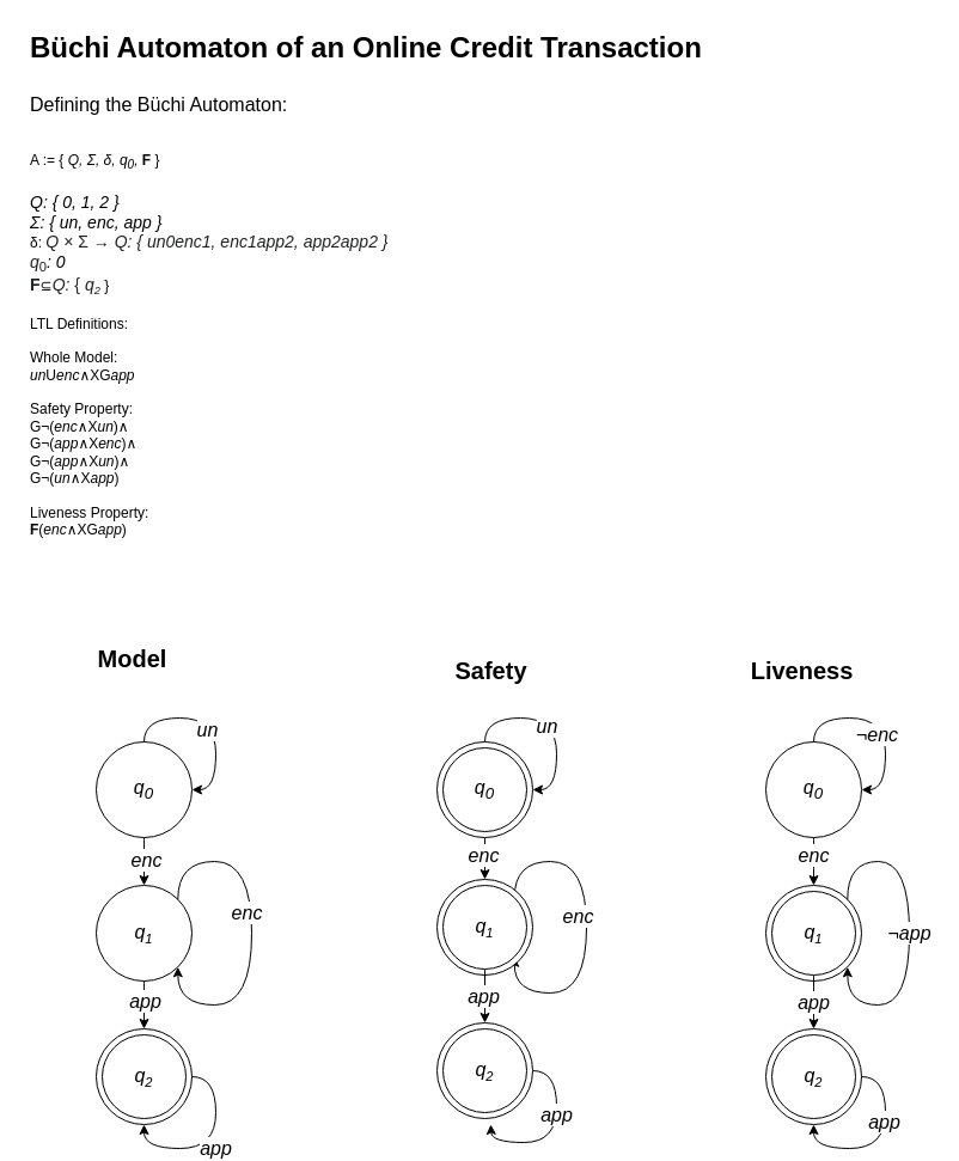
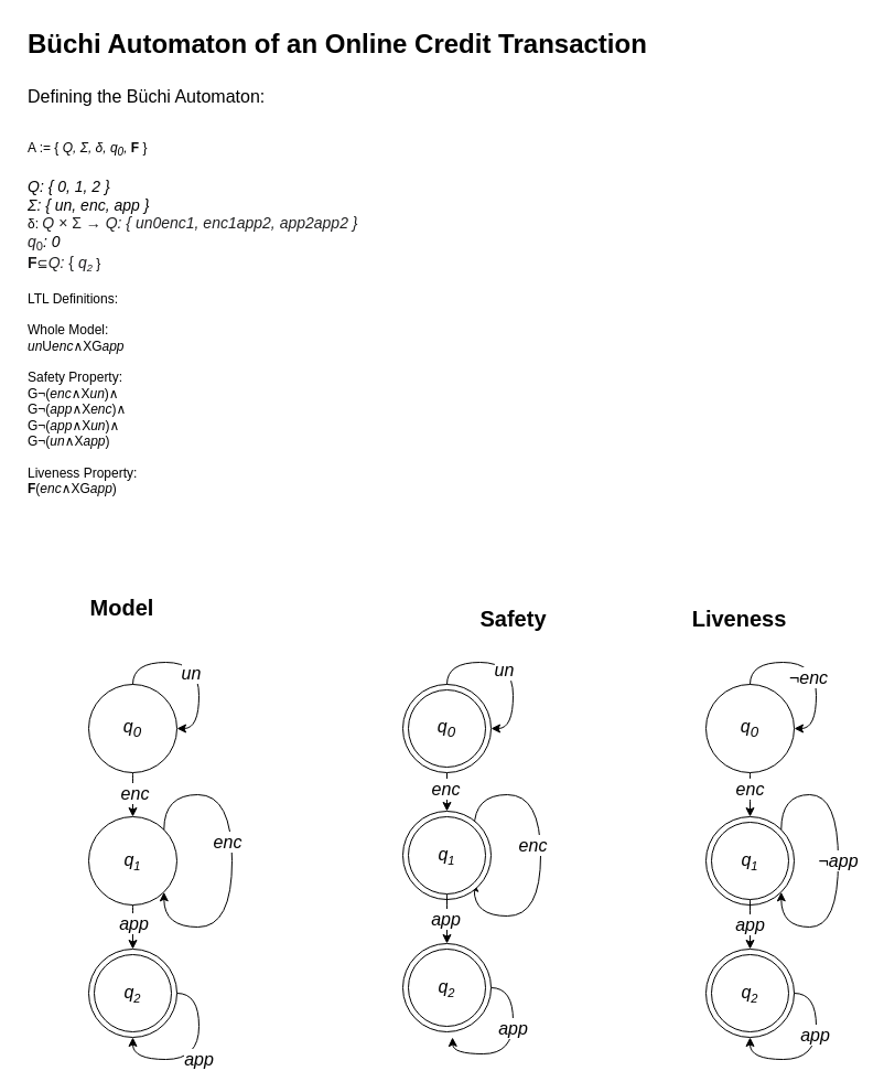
  <mxCell id="0" />
  <mxCell id="1" parent="0" />
  <mxCell id="2" value="&lt;h1&gt;&lt;span style=&quot;background-color: initial;&quot;&gt;Büchi Automaton of an Online Credit Transaction&lt;/span&gt;&lt;/h1&gt;&lt;h1&gt;&lt;span style=&quot;background-color: initial;&quot;&gt;&lt;span style=&quot;font-weight: normal;&quot;&gt;&lt;font style=&quot;font-size: 16px;&quot;&gt;Defining the Büchi Automaton:&lt;/font&gt;&lt;/span&gt;&lt;/span&gt;&lt;/h1&gt;&lt;h1&gt;&lt;span style=&quot;background-color: initial; font-size: 12px;&quot;&gt;&lt;span style=&quot;font-weight: normal;&quot;&gt;A := { &lt;/span&gt;&lt;i style=&quot;font-weight: normal;&quot;&gt;Q, Σ, δ, q&lt;sub&gt;0&lt;/sub&gt;, &lt;/i&gt;F &lt;span style=&quot;font-weight: normal;&quot;&gt;}&lt;/span&gt;&lt;/span&gt;&lt;br&gt;&lt;/h1&gt;&lt;div style=&quot;font-size: 14px;&quot;&gt;&lt;i style=&quot;&quot;&gt;&lt;font style=&quot;font-size: 14px;&quot;&gt;Q: { 0, 1, 2 }&lt;/font&gt;&lt;/i&gt;&lt;/div&gt;&lt;div style=&quot;font-size: 14px;&quot;&gt;&lt;i style=&quot;&quot;&gt;&lt;font style=&quot;font-size: 14px;&quot;&gt;Σ: { un, enc, app }&lt;/font&gt;&lt;/i&gt;&lt;/div&gt;δ:&amp;nbsp;&lt;i style=&quot;color: rgb(32, 33, 34); font-family: sans-serif; font-size: 14px; background-color: rgb(255, 255, 255);&quot;&gt;Q&lt;/i&gt;&lt;span style=&quot;color: rgb(32, 33, 34); font-family: sans-serif; font-size: 14px; background-color: rgb(255, 255, 255);&quot;&gt;&amp;nbsp;×&amp;nbsp;Σ&amp;nbsp;→&amp;nbsp;&lt;/span&gt;&lt;i style=&quot;color: rgb(32, 33, 34); font-family: sans-serif; font-size: 14px; background-color: rgb(255, 255, 255);&quot;&gt;Q: { un0enc1, enc1app2, app2app2 }&lt;br&gt;&lt;/i&gt;&lt;i style=&quot;color: rgb(32, 33, 34); font-family: sans-serif; font-size: 14px; background-color: rgb(255, 255, 255);&quot;&gt;q&lt;/i&gt;&lt;sub style=&quot;line-height: 1; font-size: 11.2px; color: rgb(32, 33, 34); font-family: sans-serif; background-color: rgb(255, 255, 255);&quot;&gt;0&lt;/sub&gt;&lt;i style=&quot;border-color: var(--border-color); font-size: 14px;&quot;&gt;: 0&lt;br&gt;&lt;/i&gt;&lt;b style=&quot;color: rgb(32, 33, 34); font-family: sans-serif; font-size: 14px; background-color: rgb(255, 255, 255);&quot;&gt;F&lt;/b&gt;⊆&lt;i style=&quot;color: rgb(32, 33, 34); font-family: sans-serif; font-size: 14px; background-color: rgb(255, 255, 255);&quot;&gt;Q: &lt;/i&gt;&lt;span style=&quot;color: rgb(32, 33, 34); font-family: sans-serif; font-size: 14px; background-color: rgb(255, 255, 255);&quot;&gt;{&amp;nbsp;&lt;/span&gt;&lt;i style=&quot;border-color: var(--border-color); color: rgb(32, 33, 34); font-family: sans-serif; font-size: 14px; background-color: rgb(255, 255, 255);&quot;&gt;q&lt;/i&gt;&lt;i style=&quot;border-color: var(--border-color); color: rgb(32, 33, 34); font-family: sans-serif; background-color: rgb(255, 255, 255); font-size: 11.2px;&quot;&gt;&lt;sub&gt;2&lt;/sub&gt;&lt;/i&gt;&amp;nbsp;}&lt;br&gt;&lt;br&gt;LTL Definitions:&lt;br&gt;&lt;br&gt;Whole Model:&lt;br&gt;&lt;i&gt;un&lt;/i&gt;U&lt;i&gt;enc&lt;/i&gt;∧XG&lt;i&gt;app&lt;/i&gt;&lt;br&gt;&lt;br&gt;Safety Property:&lt;br&gt;G¬(&lt;i&gt;enc&lt;/i&gt;∧X&lt;i&gt;un&lt;/i&gt;)∧&lt;br&gt;G¬(&lt;i&gt;app&lt;/i&gt;∧X&lt;i&gt;enc&lt;/i&gt;)∧&lt;br&gt;G¬(&lt;i&gt;app&lt;/i&gt;∧X&lt;i&gt;un&lt;/i&gt;)∧&lt;br&gt;G¬(&lt;i&gt;un&lt;/i&gt;∧X&lt;i&gt;app&lt;/i&gt;)&lt;br&gt;&lt;br&gt;Liveness Property:&lt;br&gt;&lt;b&gt;F&lt;/b&gt;(&lt;i&gt;enc&lt;/i&gt;∧XG&lt;i&gt;app&lt;/i&gt;)&lt;br&gt;&lt;i style=&quot;color: rgb(32, 33, 34); font-family: sans-serif; font-size: 14px; background-color: rgb(255, 255, 255);&quot;&gt;&lt;br&gt;&lt;/i&gt;" style="text;html=1;strokeColor=none;fillColor=none;spacing=5;spacingTop=-20;whiteSpace=wrap;overflow=hidden;rounded=0;" parent="1" vertex="1"><mxGeometry x="20" y="20" width="760" height="440" as="geometry" /></mxCell>
  <mxCell id="3" value="" style="ellipse;whiteSpace=wrap;html=1;aspect=fixed;fontSize=16;" parent="1" vertex="1"><mxGeometry x="640" y="860" width="80" height="80" as="geometry" /></mxCell>
  <mxCell id="4" value="" style="ellipse;whiteSpace=wrap;html=1;aspect=fixed;fontSize=16;" parent="1" vertex="1"><mxGeometry x="645" y="865" width="70" height="70" as="geometry" /></mxCell>
  <mxCell id="5" value="" style="ellipse;whiteSpace=wrap;html=1;aspect=fixed;fontSize=16;" parent="1" vertex="1"><mxGeometry x="640" y="740" width="80" height="80" as="geometry" /></mxCell>
  <mxCell id="6" value="&lt;i&gt;app&lt;/i&gt;" style="edgeStyle=orthogonalEdgeStyle;curved=1;rounded=0;orthogonalLoop=1;jettySize=auto;html=1;entryX=0.5;entryY=0;entryDx=0;entryDy=0;fontSize=16;" parent="1" source="7" target="3" edge="1"><mxGeometry relative="1" as="geometry" /></mxCell>
  <mxCell id="7" value="" style="ellipse;whiteSpace=wrap;html=1;aspect=fixed;fontSize=16;" parent="1" vertex="1"><mxGeometry x="645" y="745" width="70" height="70" as="geometry" /></mxCell>
  <mxCell id="8" style="edgeStyle=orthogonalEdgeStyle;curved=1;rounded=0;orthogonalLoop=1;jettySize=auto;html=1;exitX=0.5;exitY=1;exitDx=0;exitDy=0;entryX=0.5;entryY=0;entryDx=0;entryDy=0;fontSize=16;" parent="1" source="10" target="5" edge="1"><mxGeometry relative="1" as="geometry" /></mxCell>
  <mxCell id="9" value="&lt;i&gt;enc&lt;/i&gt;" style="edgeLabel;html=1;align=center;verticalAlign=middle;resizable=0;points=[];fontSize=16;" parent="8" vertex="1" connectable="0"><mxGeometry x="-0.3" y="-1" relative="1" as="geometry"><mxPoint as="offset" /></mxGeometry></mxCell>
  <mxCell id="10" value="" style="ellipse;whiteSpace=wrap;html=1;aspect=fixed;fontSize=16;" parent="1" vertex="1"><mxGeometry x="640" y="620" width="80" height="80" as="geometry" /></mxCell>
  <mxCell id="11" value="" style="ellipse;whiteSpace=wrap;html=1;aspect=fixed;fontSize=16;" parent="1" vertex="1"><mxGeometry x="80" y="860" width="80" height="80" as="geometry" /></mxCell>
  <mxCell id="12" value="" style="ellipse;whiteSpace=wrap;html=1;aspect=fixed;fontSize=16;" parent="1" vertex="1"><mxGeometry x="85" y="865" width="70" height="70" as="geometry" /></mxCell>
  <mxCell id="13" style="edgeStyle=orthogonalEdgeStyle;curved=1;rounded=0;orthogonalLoop=1;jettySize=auto;html=1;exitX=0.5;exitY=1;exitDx=0;exitDy=0;entryX=0.5;entryY=0;entryDx=0;entryDy=0;fontSize=16;" parent="1" source="15" target="11" edge="1"><mxGeometry relative="1" as="geometry" /></mxCell>
  <mxCell id="14" value="&lt;i&gt;app&lt;/i&gt;" style="edgeLabel;html=1;align=center;verticalAlign=middle;resizable=0;points=[];fontSize=16;" parent="13" vertex="1" connectable="0"><mxGeometry x="-0.2" relative="1" as="geometry"><mxPoint as="offset" /></mxGeometry></mxCell>
  <mxCell id="15" value="" style="ellipse;whiteSpace=wrap;html=1;aspect=fixed;fontSize=16;" parent="1" vertex="1"><mxGeometry x="80" y="740" width="80" height="80" as="geometry" /></mxCell>
  <mxCell id="16" style="edgeStyle=orthogonalEdgeStyle;curved=1;rounded=0;orthogonalLoop=1;jettySize=auto;html=1;exitX=0.5;exitY=1;exitDx=0;exitDy=0;entryX=0.5;entryY=0;entryDx=0;entryDy=0;fontSize=16;" parent="1" source="18" target="15" edge="1"><mxGeometry relative="1" as="geometry" /></mxCell>
  <mxCell id="17" value="&lt;i&gt;enc&lt;/i&gt;" style="edgeLabel;html=1;align=center;verticalAlign=middle;resizable=0;points=[];fontSize=16;" parent="16" vertex="1" connectable="0"><mxGeometry x="-0.1" y="1" relative="1" as="geometry"><mxPoint as="offset" /></mxGeometry></mxCell>
  <mxCell id="18" value="" style="ellipse;whiteSpace=wrap;html=1;aspect=fixed;fontSize=16;" parent="1" vertex="1"><mxGeometry x="80" y="620" width="80" height="80" as="geometry" /></mxCell>
  <mxCell id="19" style="edgeStyle=orthogonalEdgeStyle;curved=1;rounded=0;orthogonalLoop=1;jettySize=auto;html=1;exitX=1;exitY=0.5;exitDx=0;exitDy=0;fontSize=16;" parent="1" source="21" edge="1"><mxGeometry relative="1" as="geometry"><mxPoint x="410" y="940" as="targetPoint" /></mxGeometry></mxCell>
  <mxCell id="20" value="&lt;i&gt;app&lt;/i&gt;" style="edgeLabel;html=1;align=center;verticalAlign=middle;resizable=0;points=[];fontSize=16;" parent="19" vertex="1" connectable="0"><mxGeometry x="-0.253" y="-1" relative="1" as="geometry"><mxPoint as="offset" /></mxGeometry></mxCell>
  <mxCell id="21" value="" style="ellipse;whiteSpace=wrap;html=1;aspect=fixed;fontSize=16;" parent="1" vertex="1"><mxGeometry x="365" y="855" width="80" height="80" as="geometry" /></mxCell>
  <mxCell id="22" value="" style="ellipse;whiteSpace=wrap;html=1;aspect=fixed;fontSize=16;" parent="1" vertex="1"><mxGeometry x="370" y="860" width="70" height="70" as="geometry" /></mxCell>
  <mxCell id="23" style="edgeStyle=orthogonalEdgeStyle;curved=1;rounded=0;orthogonalLoop=1;jettySize=auto;html=1;exitX=1;exitY=0;exitDx=0;exitDy=0;fontSize=16;entryX=1;entryY=1;entryDx=0;entryDy=0;" parent="1" source="28" target="28" edge="1"><mxGeometry relative="1" as="geometry"><mxPoint x="450" y="770" as="targetPoint" /><Array as="points"><mxPoint x="430" y="720" /><mxPoint x="490" y="720" /><mxPoint x="490" y="830" /><mxPoint x="430" y="830" /></Array></mxGeometry></mxCell>
  <mxCell id="24" value="&lt;i&gt;enc&lt;/i&gt;" style="edgeLabel;html=1;align=center;verticalAlign=middle;resizable=0;points=[];fontSize=16;" parent="23" vertex="1" connectable="0"><mxGeometry x="-0.067" y="-8" relative="1" as="geometry"><mxPoint as="offset" /></mxGeometry></mxCell>
  <mxCell id="25" value="" style="ellipse;whiteSpace=wrap;html=1;aspect=fixed;fontSize=16;" parent="1" vertex="1"><mxGeometry x="365" y="735" width="80" height="80" as="geometry" /></mxCell>
  <mxCell id="26" style="edgeStyle=orthogonalEdgeStyle;curved=1;rounded=0;orthogonalLoop=1;jettySize=auto;html=1;entryX=0.5;entryY=0;entryDx=0;entryDy=0;fontSize=16;" parent="1" source="28" target="21" edge="1"><mxGeometry relative="1" as="geometry" /></mxCell>
  <mxCell id="27" value="&lt;i&gt;app&lt;/i&gt;" style="edgeLabel;html=1;align=center;verticalAlign=middle;resizable=0;points=[];fontSize=16;" parent="26" vertex="1" connectable="0"><mxGeometry x="-0.022" y="-2" relative="1" as="geometry"><mxPoint as="offset" /></mxGeometry></mxCell>
  <mxCell id="28" value="" style="ellipse;whiteSpace=wrap;html=1;aspect=fixed;fontSize=16;" parent="1" vertex="1"><mxGeometry x="370" y="740" width="70" height="70" as="geometry" /></mxCell>
  <mxCell id="29" style="edgeStyle=orthogonalEdgeStyle;curved=1;rounded=0;orthogonalLoop=1;jettySize=auto;html=1;entryX=0.5;entryY=0;entryDx=0;entryDy=0;fontSize=16;" parent="1" source="31" target="25" edge="1"><mxGeometry relative="1" as="geometry" /></mxCell>
  <mxCell id="30" value="&lt;i&gt;enc&lt;/i&gt;" style="edgeLabel;html=1;align=center;verticalAlign=middle;resizable=0;points=[];fontSize=16;" parent="29" vertex="1" connectable="0"><mxGeometry x="-0.378" y="-2" relative="1" as="geometry"><mxPoint as="offset" /></mxGeometry></mxCell>
  <mxCell id="31" value="" style="ellipse;whiteSpace=wrap;html=1;aspect=fixed;fontSize=16;" parent="1" vertex="1"><mxGeometry x="365" y="620" width="80" height="80" as="geometry" /></mxCell>
  <mxCell id="32" value="" style="ellipse;whiteSpace=wrap;html=1;aspect=fixed;fontSize=16;" parent="1" vertex="1"><mxGeometry x="370" y="625" width="70" height="70" as="geometry" /></mxCell>
  <mxCell id="33" value="&lt;i&gt;q&lt;sub&gt;0&lt;/sub&gt;&lt;/i&gt;" style="text;html=1;strokeColor=none;fillColor=none;align=center;verticalAlign=middle;whiteSpace=wrap;rounded=0;fontSize=16;" parent="1" vertex="1"><mxGeometry x="90" y="645" width="60" height="30" as="geometry" /></mxCell>
  <mxCell id="34" value="&lt;i&gt;q&lt;sub&gt;0&lt;/sub&gt;&lt;/i&gt;" style="text;html=1;strokeColor=none;fillColor=none;align=center;verticalAlign=middle;whiteSpace=wrap;rounded=0;fontSize=16;" parent="1" vertex="1"><mxGeometry x="375" y="645" width="60" height="30" as="geometry" /></mxCell>
  <mxCell id="35" value="&lt;i&gt;q&lt;sub&gt;0&lt;/sub&gt;&lt;/i&gt;" style="text;html=1;strokeColor=none;fillColor=none;align=center;verticalAlign=middle;whiteSpace=wrap;rounded=0;fontSize=16;" parent="1" vertex="1"><mxGeometry x="650" y="645" width="60" height="30" as="geometry" /></mxCell>
  <mxCell id="36" value="&lt;i&gt;q&lt;span style=&quot;font-size: 13.333px;&quot;&gt;&lt;sub&gt;1&lt;/sub&gt;&lt;/span&gt;&lt;/i&gt;" style="text;html=1;strokeColor=none;fillColor=none;align=center;verticalAlign=middle;whiteSpace=wrap;rounded=0;fontSize=16;" parent="1" vertex="1"><mxGeometry x="90" y="765" width="60" height="30" as="geometry" /></mxCell>
  <mxCell id="37" value="&lt;i&gt;q&lt;span style=&quot;font-size: 13.333px;&quot;&gt;&lt;sub&gt;2&lt;/sub&gt;&lt;/span&gt;&lt;/i&gt;" style="text;html=1;strokeColor=none;fillColor=none;align=center;verticalAlign=middle;whiteSpace=wrap;rounded=0;fontSize=16;" parent="1" vertex="1"><mxGeometry x="90" y="885" width="60" height="30" as="geometry" /></mxCell>
  <mxCell id="38" value="&lt;i&gt;q&lt;span style=&quot;font-size: 13.333px;&quot;&gt;&lt;sub&gt;2&lt;/sub&gt;&lt;/span&gt;&lt;/i&gt;" style="text;html=1;strokeColor=none;fillColor=none;align=center;verticalAlign=middle;whiteSpace=wrap;rounded=0;fontSize=16;" parent="1" vertex="1"><mxGeometry x="375" y="880" width="60" height="30" as="geometry" /></mxCell>
  <mxCell id="39" value="&lt;i&gt;q&lt;span style=&quot;font-size: 13.333px;&quot;&gt;&lt;sub&gt;2&lt;/sub&gt;&lt;/span&gt;&lt;/i&gt;" style="text;html=1;strokeColor=none;fillColor=none;align=center;verticalAlign=middle;whiteSpace=wrap;rounded=0;fontSize=16;" parent="1" vertex="1"><mxGeometry x="650" y="885" width="60" height="30" as="geometry" /></mxCell>
  <mxCell id="40" value="&lt;i&gt;q&lt;span style=&quot;font-size: 13.333px;&quot;&gt;&lt;sub&gt;1&lt;/sub&gt;&lt;/span&gt;&lt;/i&gt;" style="text;html=1;strokeColor=none;fillColor=none;align=center;verticalAlign=middle;whiteSpace=wrap;rounded=0;fontSize=16;" parent="1" vertex="1"><mxGeometry x="375" y="760" width="60" height="30" as="geometry" /></mxCell>
  <mxCell id="41" value="&lt;i&gt;q&lt;span style=&quot;font-size: 13.333px;&quot;&gt;&lt;sub&gt;1&lt;/sub&gt;&lt;/span&gt;&lt;/i&gt;" style="text;html=1;strokeColor=none;fillColor=none;align=center;verticalAlign=middle;whiteSpace=wrap;rounded=0;fontSize=16;" parent="1" vertex="1"><mxGeometry x="650" y="765" width="60" height="30" as="geometry" /></mxCell>
  <mxCell id="42" style="edgeStyle=orthogonalEdgeStyle;curved=1;rounded=0;orthogonalLoop=1;jettySize=auto;html=1;exitX=0.5;exitY=0;exitDx=0;exitDy=0;entryX=1;entryY=0.5;entryDx=0;entryDy=0;fontSize=16;" parent="1" source="18" target="18" edge="1"><mxGeometry relative="1" as="geometry" /></mxCell>
  <mxCell id="43" value="&lt;i&gt;un&lt;/i&gt;" style="edgeLabel;html=1;align=center;verticalAlign=middle;resizable=0;points=[];fontSize=16;" parent="42" vertex="1" connectable="0"><mxGeometry x="0.113" y="-8" relative="1" as="geometry"><mxPoint as="offset" /></mxGeometry></mxCell>
  <mxCell id="44" style="edgeStyle=orthogonalEdgeStyle;curved=1;rounded=0;orthogonalLoop=1;jettySize=auto;html=1;exitX=1;exitY=0;exitDx=0;exitDy=0;entryX=1;entryY=1;entryDx=0;entryDy=0;fontSize=16;" parent="1" source="15" target="15" edge="1"><mxGeometry relative="1" as="geometry"><Array as="points"><mxPoint x="148" y="720" /><mxPoint x="210" y="720" /><mxPoint x="210" y="840" /><mxPoint x="148" y="840" /></Array></mxGeometry></mxCell>
  <mxCell id="45" value="&lt;i&gt;enc&lt;/i&gt;" style="edgeLabel;html=1;align=center;verticalAlign=middle;resizable=0;points=[];fontSize=16;" parent="44" vertex="1" connectable="0"><mxGeometry x="-0.113" y="-5" relative="1" as="geometry"><mxPoint as="offset" /></mxGeometry></mxCell>
  <mxCell id="46" value="&lt;i&gt;app&lt;/i&gt;" style="edgeStyle=orthogonalEdgeStyle;curved=1;rounded=0;orthogonalLoop=1;jettySize=auto;html=1;exitX=1;exitY=0.5;exitDx=0;exitDy=0;entryX=0.5;entryY=1;entryDx=0;entryDy=0;fontSize=16;" parent="1" source="11" target="11" edge="1"><mxGeometry relative="1" as="geometry" /></mxCell>
  <mxCell id="47" style="edgeStyle=orthogonalEdgeStyle;curved=1;rounded=0;orthogonalLoop=1;jettySize=auto;html=1;exitX=0.5;exitY=0;exitDx=0;exitDy=0;entryX=1;entryY=0.5;entryDx=0;entryDy=0;fontSize=16;" parent="1" source="31" target="31" edge="1"><mxGeometry relative="1" as="geometry" /></mxCell>
  <mxCell id="48" value="&lt;i&gt;un&lt;/i&gt;" style="edgeLabel;html=1;align=center;verticalAlign=middle;resizable=0;points=[];fontSize=16;" parent="47" vertex="1" connectable="0"><mxGeometry x="-0.113" y="-6" relative="1" as="geometry"><mxPoint as="offset" /></mxGeometry></mxCell>
  <mxCell id="49" style="edgeStyle=orthogonalEdgeStyle;curved=1;rounded=0;orthogonalLoop=1;jettySize=auto;html=1;exitX=0.5;exitY=0;exitDx=0;exitDy=0;entryX=1;entryY=0.5;entryDx=0;entryDy=0;fontSize=16;" parent="1" source="10" target="10" edge="1"><mxGeometry relative="1" as="geometry" /></mxCell>
  <mxCell id="50" value="&lt;i style=&quot;border-color: var(--border-color);&quot;&gt;¬enc&lt;/i&gt;" style="edgeLabel;html=1;align=center;verticalAlign=middle;resizable=0;points=[];fontSize=16;" parent="49" vertex="1" connectable="0"><mxGeometry x="0.163" y="-8" relative="1" as="geometry"><mxPoint as="offset" /></mxGeometry></mxCell>
  <mxCell id="51" style="edgeStyle=orthogonalEdgeStyle;curved=1;rounded=0;orthogonalLoop=1;jettySize=auto;html=1;exitX=1;exitY=0.5;exitDx=0;exitDy=0;entryX=0.5;entryY=1;entryDx=0;entryDy=0;fontSize=16;" parent="1" source="3" target="3" edge="1"><mxGeometry relative="1" as="geometry" /></mxCell>
  <mxCell id="52" value="&lt;i&gt;app&lt;/i&gt;" style="edgeLabel;html=1;align=center;verticalAlign=middle;resizable=0;points=[];fontSize=16;" parent="51" vertex="1" connectable="0"><mxGeometry x="-0.287" y="-2" relative="1" as="geometry"><mxPoint as="offset" /></mxGeometry></mxCell>
  <mxCell id="53" value="&lt;i style=&quot;border-color: var(--border-color);&quot;&gt;¬app&lt;/i&gt;" style="edgeStyle=orthogonalEdgeStyle;curved=1;rounded=0;orthogonalLoop=1;jettySize=auto;html=1;exitX=1;exitY=0;exitDx=0;exitDy=0;entryX=1;entryY=1;entryDx=0;entryDy=0;fontSize=16;" parent="1" source="5" target="5" edge="1"><mxGeometry relative="1" as="geometry"><Array as="points"><mxPoint x="708" y="720" /><mxPoint x="760" y="720" /><mxPoint x="760" y="840" /><mxPoint x="708" y="840" /></Array></mxGeometry></mxCell>
  <mxCell id="54" value="&lt;b&gt;&lt;font style=&quot;font-size: 20px;&quot;&gt;Model&lt;/font&gt;&lt;/b&gt;" style="text;html=1;align=center;verticalAlign=middle;resizable=0;points=[];autosize=1;strokeColor=none;fillColor=none;fontSize=16;" parent="1" vertex="1"><mxGeometry x="70" y="530" width="80" height="40" as="geometry" /></mxCell>
- <mxCell id="55" value="&lt;b&gt;&lt;font style=&quot;font-size: 20px;&quot;&gt;Safety&lt;/font&gt;&lt;/b&gt;" style="text;html=1;align=center;verticalAlign=middle;resizable=0;points=[];autosize=1;strokeColor=none;fillColor=none;fontSize=16;" parent="1" vertex="1"><mxGeometry x="370" y="540" width="80" height="40" as="geometry" /></mxCell>
+ <mxCell id="55" value="&lt;b&gt;&lt;font style=&quot;font-size: 20px;&quot;&gt;Safety&lt;/font&gt;&lt;/b&gt;" style="text;html=1;align=center;verticalAlign=middle;resizable=0;points=[];autosize=1;strokeColor=none;fillColor=none;fontSize=16;" parent="1" vertex="1"><mxGeometry x="425" y="540" width="80" height="40" as="geometry" /></mxCell>
  <mxCell id="56" value="&lt;b&gt;&lt;font style=&quot;font-size: 20px;&quot;&gt;Liveness&lt;/font&gt;&lt;/b&gt;" style="text;html=1;align=center;verticalAlign=middle;resizable=0;points=[];autosize=1;strokeColor=none;fillColor=none;fontSize=16;" parent="1" vertex="1"><mxGeometry x="615" y="540" width="110" height="40" as="geometry" /></mxCell>
